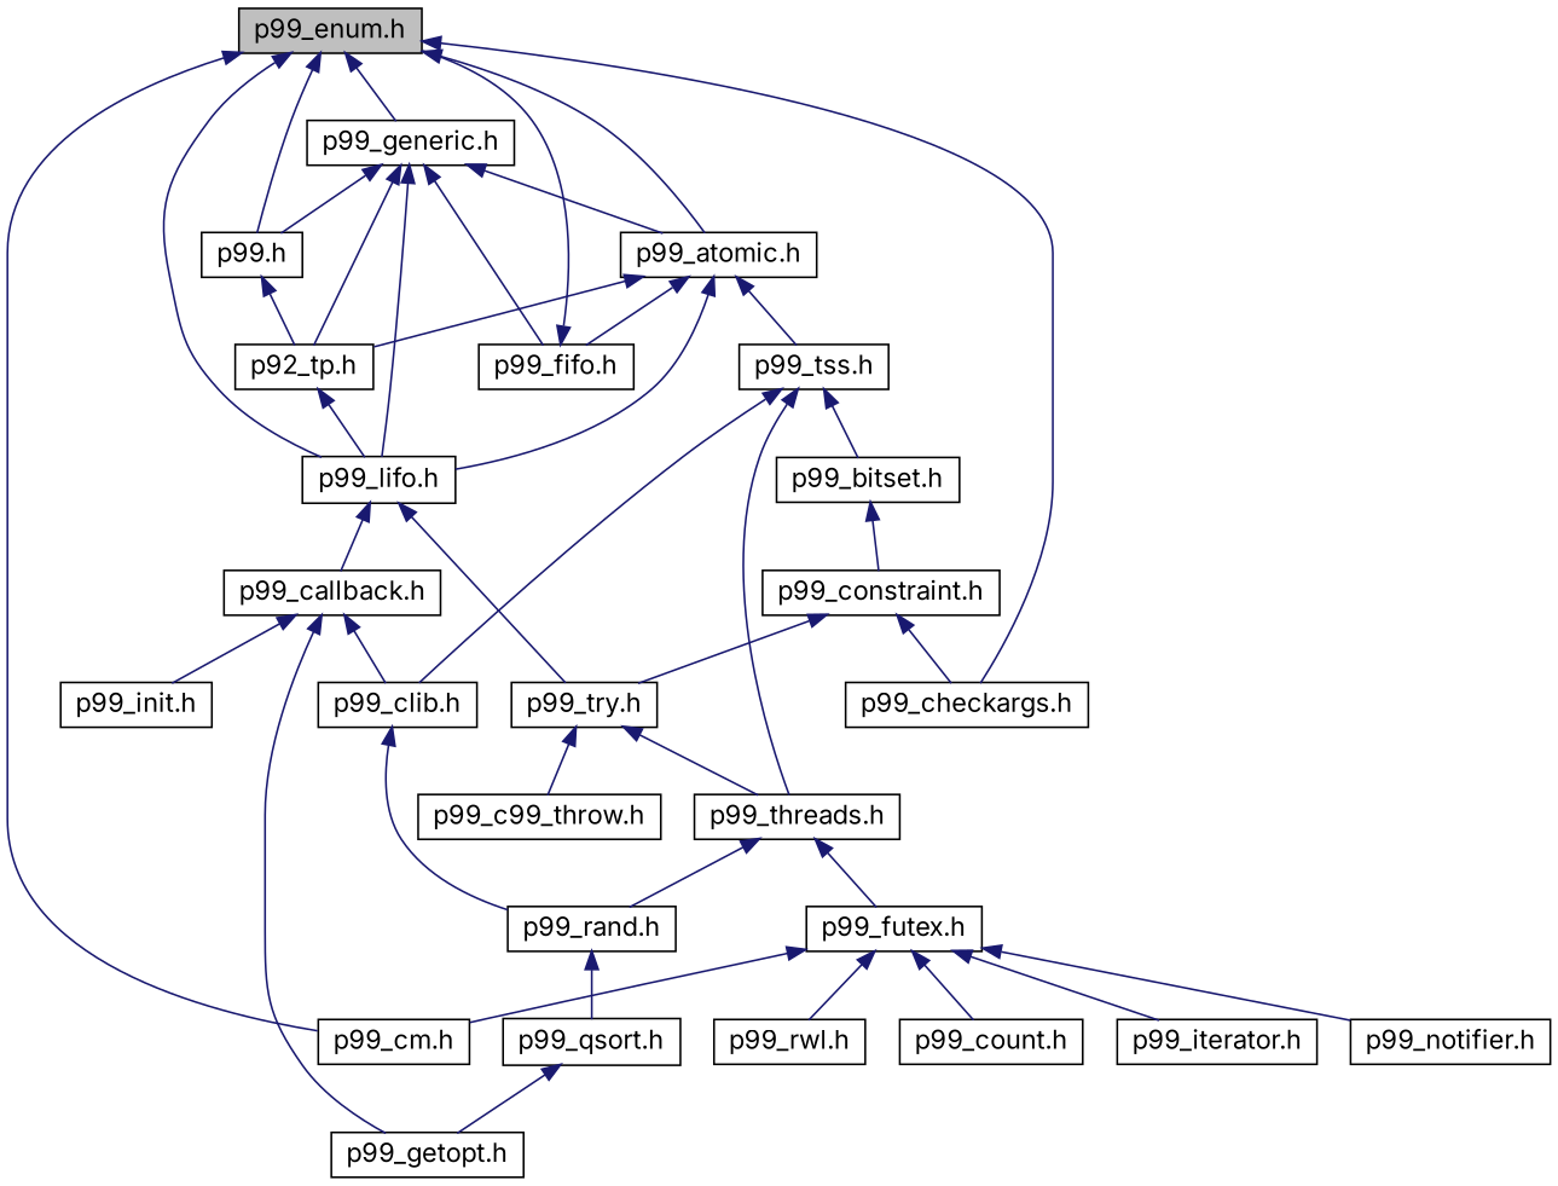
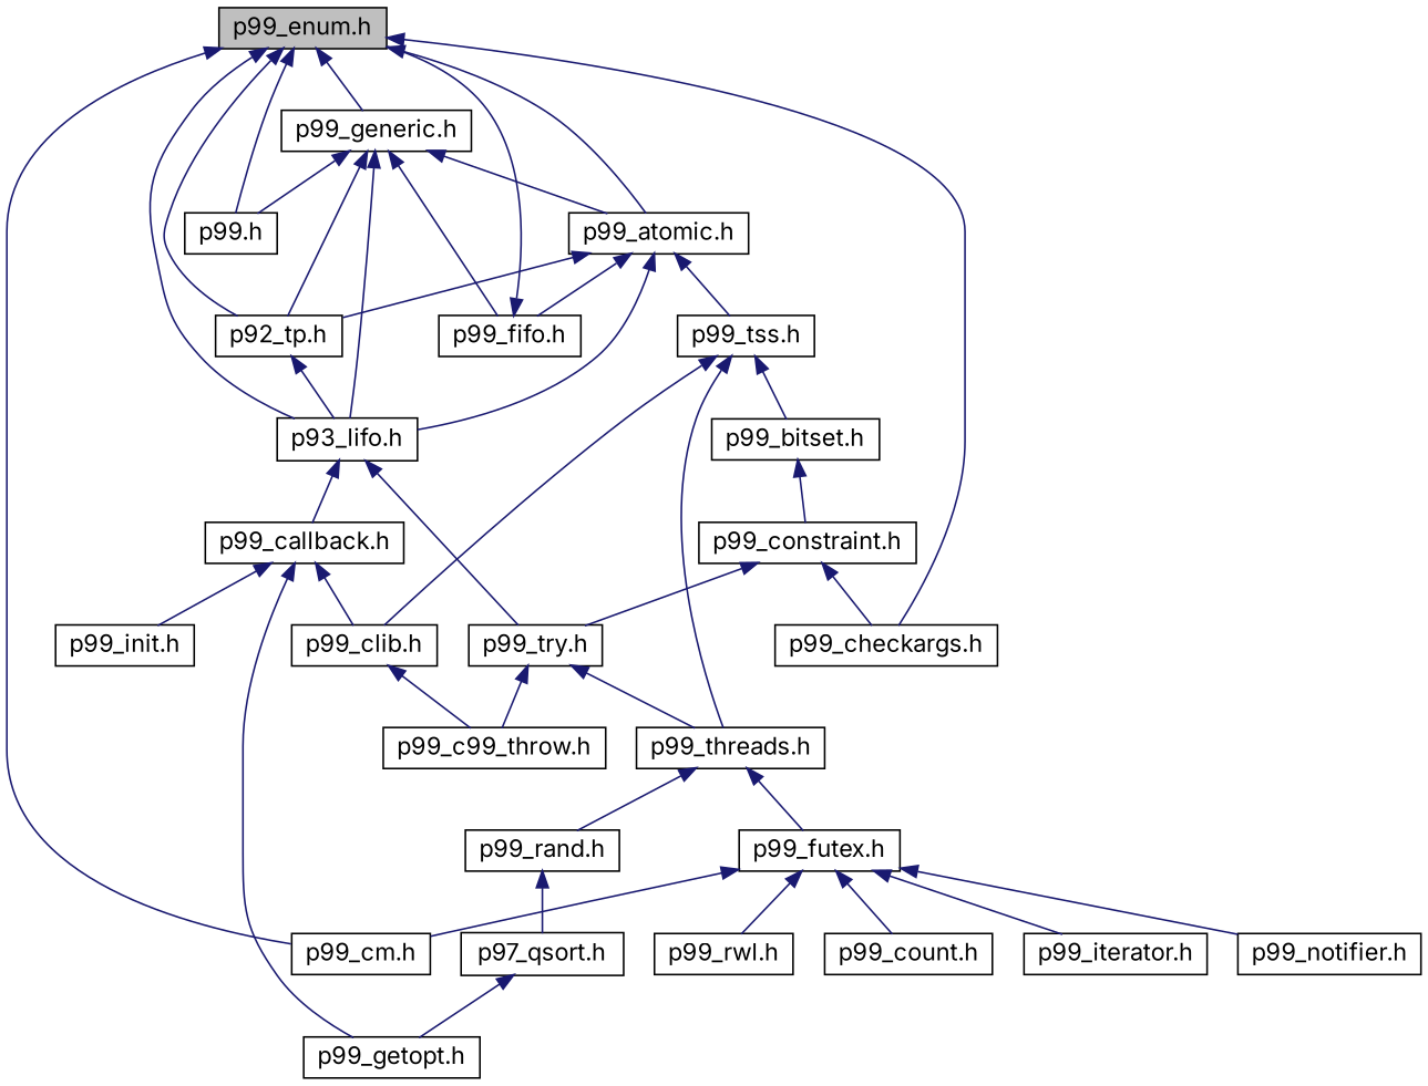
  digraph {
    fontname=Inter
    node [color=black fillcolor=white fontname=Inter fontsize=14 shape=record style=filled]
    edge [color=midnightblue dir=back fontname=Inter fontsize=14 labelfontname=Helvetica labelfontsize=14 style=solid]
    n1 [fillcolor=grey75 fontcolor=black height=0.2 label="p99_enum.h" width=0.4]
    n2 [height=0.2 label="p99.h" width=0.4]
    n3 [height=0.2 label="p99_generic.h" width=0.4]
    n4 [height=0.2 label="p99_atomic.h" width=0.4]
    n5 [height=0.2 label="p99_cm.h" width=0.4]
    n6 [height=0.2 label="p99_checkargs.h" width=0.4]
-   n7 [height=0.2 label="p99_lifo.h" width=0.4]
+   n7 [height=0.2 label="p93_lifo.h" width=0.4]
    n8 [height=0.2 label="p92_tp.h" width=0.4]
    n9 [height=0.2 label="p99_fifo.h" width=0.4]
    n10 [height=0.2 label="p99_tss.h" width=0.4]
    n11 [height=0.2 label="p99_try.h" width=0.4]
    n12 [height=0.2 label="p99_callback.h" width=0.4]
    n13 [height=0.2 label="p99_bitset.h" width=0.4]
    n14 [height=0.2 label="p99_threads.h" width=0.4]
    n15 [height=0.2 label="p99_clib.h" width=0.4]
    n16 [height=0.2 label="p99_constraint.h" width=0.4]
    n17 [height=0.2 label="p99_futex.h" width=0.4]
    n18 [height=0.2 label="p99_rand.h" width=0.4]
    n19 [height=0.2 label="p99_c99_throw.h" width=0.4]
    n20 [height=0.2 label="p99_count.h" width=0.4]
    n21 [height=0.2 label="p99_iterator.h" width=0.4]
    n22 [height=0.2 label="p99_notifier.h" width=0.4]
    n23 [height=0.2 label="p99_rwl.h" width=0.4]
-   n24 [height=0.2 label="p99_qsort.h" width=0.4]
+   n24 [height=0.2 label="p97_qsort.h" width=0.4]
    n25 [height=0.2 label="p99_getopt.h" width=0.4]
    n26 [height=0.2 label="p99_init.h" width=0.4]
    n1 -> n2
    n1 -> n3
    n1 -> n4
    n1 -> n5
    n1 -> n6
    n1 -> n7
-   n2 -> n8
+   n1 -> n8
    n3 -> n2
    n3 -> n4
    n3 -> n7
    n3 -> n8
    n3 -> n9
    n4 -> n7
    n4 -> n8
    n4 -> n9
    n4 -> n10
    n7 -> n11
    n7 -> n12
    n8 -> n7
    n9 -> n1
    n10 -> n13
    n10 -> n14
    n10 -> n15
    n11 -> n14
    n11 -> n19
    n12 -> n15
    n12 -> n25
    n12 -> n26
    n13 -> n16
    n14 -> n17
    n14 -> n18
-   n15 -> n18
+   n15 -> n19
    n16 -> n6
    n16 -> n11
    n17 -> n5
    n17 -> n20
    n17 -> n21
    n17 -> n22
    n17 -> n23
    n18 -> n24
    n24 -> n25
  }
